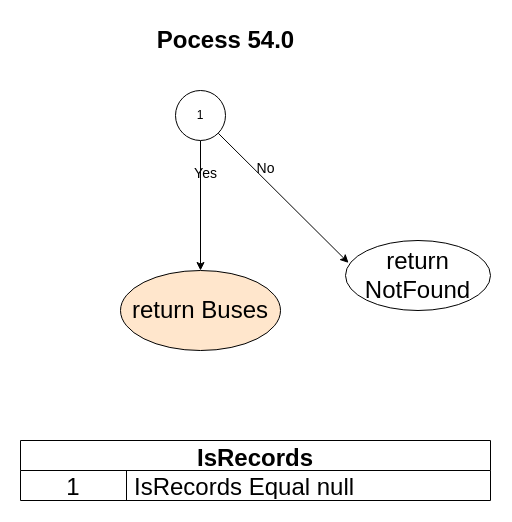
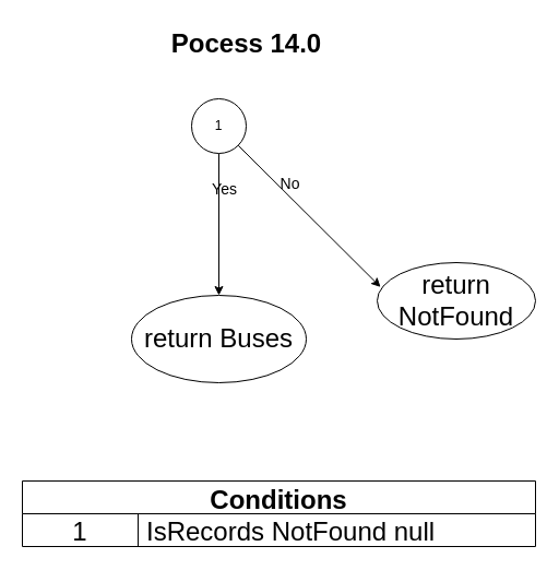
  <mxCell id="0" />
  <mxCell id="1" parent="0" />
- <mxCell id="2" value="&lt;font style=&quot;font-size: 24px;&quot;&gt;&lt;b&gt;Pocess 54.0&lt;/b&gt;&lt;/font&gt;" style="text;html=1;align=center;verticalAlign=middle;resizable=0;points=[];autosize=1;strokeColor=none;fillColor=none;" vertex="1" parent="1"><mxGeometry x="145" width="160" height="40" as="geometry" y="20" /></mxCell>
- <mxCell id="3" value="IsRecords" style="shape=table;startSize=30;container=1;collapsible=0;childLayout=tableLayout;fixedRows=1;rowLines=0;fontStyle=1;fontSize=24;" vertex="1" parent="1"><mxGeometry x="20" y="440" width="470" height="60" as="geometry" /></mxCell>
+ <mxCell id="2" value="&lt;font style=&quot;font-size: 24px;&quot;&gt;&lt;b&gt;Pocess 14.0&lt;/b&gt;&lt;/font&gt;" style="text;html=1;align=center;verticalAlign=middle;resizable=0;points=[];autosize=1;strokeColor=none;fillColor=none;" vertex="1" parent="1"><mxGeometry x="145" width="160" height="40" as="geometry" y="20" /></mxCell>
+ <mxCell id="3" value="Conditions" style="shape=table;startSize=30;container=1;collapsible=0;childLayout=tableLayout;fixedRows=1;rowLines=0;fontStyle=1;fontSize=24;" vertex="1" parent="1"><mxGeometry x="20" y="440" width="470" height="60" as="geometry" /></mxCell>
  <mxCell id="4" value="" style="shape=tableRow;horizontal=0;startSize=0;swimlaneHead=0;swimlaneBody=0;top=0;left=0;bottom=0;right=0;collapsible=0;dropTarget=0;fillColor=none;points=[[0,0.5],[1,0.5]];portConstraint=eastwest;fontSize=24;" vertex="1" parent="3"><mxGeometry y="30" width="470" height="30" as="geometry" /></mxCell>
  <mxCell id="5" value="1" style="shape=partialRectangle;html=1;whiteSpace=wrap;connectable=0;fillColor=none;top=0;left=0;bottom=0;right=0;overflow=hidden;pointerEvents=1;fontSize=24;" vertex="1" parent="4"><mxGeometry width="106" height="30" as="geometry"><mxRectangle width="106" height="30" as="alternateBounds" /></mxGeometry></mxCell>
- <mxCell id="6" value="IsRecords Equal null" style="shape=partialRectangle;html=1;whiteSpace=wrap;connectable=0;fillColor=none;top=0;left=0;bottom=0;right=0;align=left;spacingLeft=6;overflow=hidden;fontSize=24;" vertex="1" parent="4"><mxGeometry x="106" width="364" height="30" as="geometry"><mxRectangle width="364" height="30" as="alternateBounds" /></mxGeometry></mxCell>
+ <mxCell id="6" value="IsRecords NotFound null" style="shape=partialRectangle;html=1;whiteSpace=wrap;connectable=0;fillColor=none;top=0;left=0;bottom=0;right=0;align=left;spacingLeft=6;overflow=hidden;fontSize=24;" vertex="1" parent="4"><mxGeometry x="106" width="364" height="30" as="geometry"><mxRectangle width="364" height="30" as="alternateBounds" /></mxGeometry></mxCell>
  <mxCell id="7" style="edgeStyle=none;html=1;exitX=1;exitY=1;exitDx=0;exitDy=0;entryX=0.021;entryY=0.32;entryDx=0;entryDy=0;entryPerimeter=0;fontSize=24;" edge="1" parent="1" source="9" target="10"><mxGeometry relative="1" as="geometry" /></mxCell>
  <mxCell id="8" style="edgeStyle=none;html=1;exitX=0.5;exitY=1;exitDx=0;exitDy=0;entryX=0.5;entryY=0;entryDx=0;entryDy=0;fontSize=14;" edge="1" parent="1" source="9" target="13"><mxGeometry relative="1" as="geometry"><mxPoint x="200" y="320" as="targetPoint" /></mxGeometry></mxCell>
  <mxCell id="9" value="1" style="ellipse;whiteSpace=wrap;html=1;aspect=fixed;" vertex="1" parent="1"><mxGeometry x="175" y="90" width="50" height="50" as="geometry" /></mxCell>
  <mxCell id="10" value="return &lt;br&gt;NotFound" style="ellipse;whiteSpace=wrap;html=1;fontSize=24;" vertex="1" parent="1"><mxGeometry x="345" y="240" width="145" height="70" as="geometry" /></mxCell>
  <mxCell id="11" value="&lt;font style=&quot;font-size: 14px;&quot;&gt;No&lt;/font&gt;" style="text;html=1;align=center;verticalAlign=middle;resizable=0;points=[];autosize=1;strokeColor=none;fillColor=none;fontSize=24;" vertex="1" parent="1"><mxGeometry x="245" y="145" width="40" height="40" as="geometry" /></mxCell>
  <mxCell id="12" value="&lt;font style=&quot;font-size: 14px;&quot;&gt;Yes&lt;/font&gt;" style="text;html=1;align=center;verticalAlign=middle;resizable=0;points=[];autosize=1;strokeColor=none;fillColor=none;fontSize=24;" vertex="1" parent="1"><mxGeometry x="180" y="150" width="50" height="40" as="geometry" /></mxCell>
- <mxCell id="13" value="return Buses" style="ellipse;whiteSpace=wrap;html=1;fontSize=24;fillColor=#ffe6cc;" vertex="1" parent="1"><mxGeometry x="120" y="270" width="160" height="80" as="geometry" /></mxCell>
+ <mxCell id="13" value="return Buses" style="ellipse;whiteSpace=wrap;html=1;fontSize=24;" vertex="1" parent="1"><mxGeometry x="120" y="270" width="160" height="80" as="geometry" /></mxCell>
